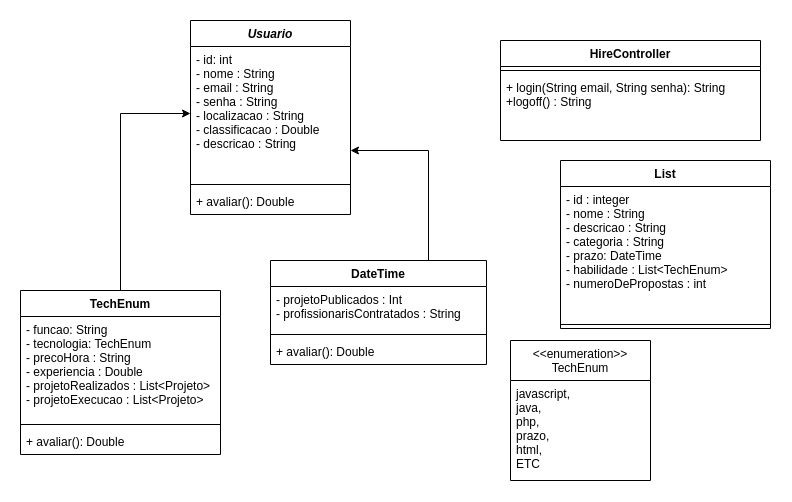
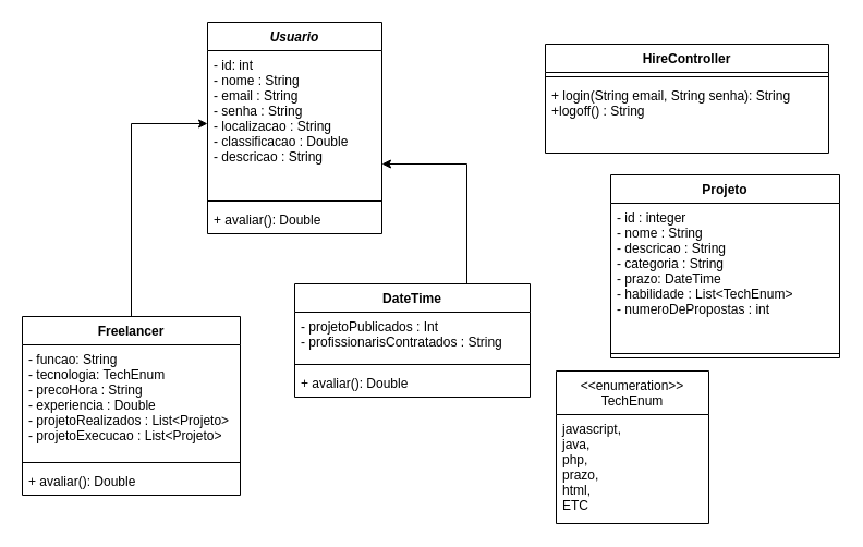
  <mxCell id="0" />
  <mxCell id="1" parent="0" />
  <mxCell id="2" value="Usuario" style="swimlane;fontStyle=3;align=center;verticalAlign=top;childLayout=stackLayout;horizontal=1;startSize=26;horizontalStack=0;resizeParent=1;resizeParentMax=0;resizeLast=0;collapsible=1;marginBottom=0;" parent="1" vertex="1"><mxGeometry x="190" y="20" width="160" height="194" as="geometry" /></mxCell>
  <mxCell id="3" value="- id: int&#10;- nome : String&#10;- email : String&#10;- senha : String&#10;- localizacao : String&#10;- classificacao : Double&#10;- descricao : String" style="text;strokeColor=none;fillColor=none;align=left;verticalAlign=top;spacingLeft=4;spacingRight=4;overflow=hidden;rotatable=0;points=[[0,0.5],[1,0.5]];portConstraint=eastwest;" parent="2" vertex="1"><mxGeometry y="26" width="160" height="134" as="geometry" /></mxCell>
  <mxCell id="4" value="" style="line;strokeWidth=1;fillColor=none;align=left;verticalAlign=middle;spacingTop=-1;spacingLeft=3;spacingRight=3;rotatable=0;labelPosition=right;points=[];portConstraint=eastwest;" parent="2" vertex="1"><mxGeometry y="160" width="160" height="8" as="geometry" /></mxCell>
  <mxCell id="5" value="+ avaliar(): Double" style="text;strokeColor=none;fillColor=none;align=left;verticalAlign=top;spacingLeft=4;spacingRight=4;overflow=hidden;rotatable=0;points=[[0,0.5],[1,0.5]];portConstraint=eastwest;" parent="2" vertex="1"><mxGeometry y="168" width="160" height="26" as="geometry" /></mxCell>
  <mxCell id="6" style="edgeStyle=orthogonalEdgeStyle;rounded=0;orthogonalLoop=1;jettySize=auto;html=1;" parent="1" source="7" target="3" edge="1"><mxGeometry relative="1" as="geometry"><Array as="points"><mxPoint x="428" y="150" /></Array></mxGeometry></mxCell>
  <mxCell id="7" value="DateTime" style="swimlane;fontStyle=1;align=center;verticalAlign=top;childLayout=stackLayout;horizontal=1;startSize=26;horizontalStack=0;resizeParent=1;resizeParentMax=0;resizeLast=0;collapsible=1;marginBottom=0;" parent="1" vertex="1"><mxGeometry x="270" y="260" width="216" height="104" as="geometry" /></mxCell>
  <mxCell id="8" value="- projetoPublicados : Int&#10;- profissionarisContratados : String&#10;&#10;" style="text;strokeColor=none;fillColor=none;align=left;verticalAlign=top;spacingLeft=4;spacingRight=4;overflow=hidden;rotatable=0;points=[[0,0.5],[1,0.5]];portConstraint=eastwest;" parent="7" vertex="1"><mxGeometry y="26" width="216" height="44" as="geometry" /></mxCell>
  <mxCell id="9" value="" style="line;strokeWidth=1;fillColor=none;align=left;verticalAlign=middle;spacingTop=-1;spacingLeft=3;spacingRight=3;rotatable=0;labelPosition=right;points=[];portConstraint=eastwest;" parent="7" vertex="1"><mxGeometry y="70" width="216" height="8" as="geometry" /></mxCell>
  <mxCell id="10" value="+ avaliar(): Double" style="text;strokeColor=none;fillColor=none;align=left;verticalAlign=top;spacingLeft=4;spacingRight=4;overflow=hidden;rotatable=0;points=[[0,0.5],[1,0.5]];portConstraint=eastwest;" parent="7" vertex="1"><mxGeometry y="78" width="216" height="26" as="geometry" /></mxCell>
  <mxCell id="11" style="edgeStyle=orthogonalEdgeStyle;rounded=0;orthogonalLoop=1;jettySize=auto;html=1;" parent="1" source="12" target="3" edge="1"><mxGeometry relative="1" as="geometry" /></mxCell>
- <mxCell id="12" value="TechEnum&#10;" style="swimlane;fontStyle=1;align=center;verticalAlign=top;childLayout=stackLayout;horizontal=1;startSize=26;horizontalStack=0;resizeParent=1;resizeParentMax=0;resizeLast=0;collapsible=1;marginBottom=0;" parent="1" vertex="1"><mxGeometry x="20" y="290" width="200" height="164" as="geometry" /></mxCell>
+ <mxCell id="12" value="Freelancer&#10;" style="swimlane;fontStyle=1;align=center;verticalAlign=top;childLayout=stackLayout;horizontal=1;startSize=26;horizontalStack=0;resizeParent=1;resizeParentMax=0;resizeLast=0;collapsible=1;marginBottom=0;" parent="1" vertex="1"><mxGeometry x="20" y="290" width="200" height="164" as="geometry" /></mxCell>
  <mxCell id="13" value="- funcao: String&#10;- tecnologia: TechEnum&#10;- precoHora : String&#10;- experiencia : Double&#10;- projetoRealizados : List&lt;Projeto&gt;&#10;- projetoExecucao : List&lt;Projeto&gt;" style="text;strokeColor=none;fillColor=none;align=left;verticalAlign=top;spacingLeft=4;spacingRight=4;overflow=hidden;rotatable=0;points=[[0,0.5],[1,0.5]];portConstraint=eastwest;" parent="12" vertex="1"><mxGeometry y="26" width="200" height="104" as="geometry" /></mxCell>
  <mxCell id="14" value="" style="line;strokeWidth=1;fillColor=none;align=left;verticalAlign=middle;spacingTop=-1;spacingLeft=3;spacingRight=3;rotatable=0;labelPosition=right;points=[];portConstraint=eastwest;" parent="12" vertex="1"><mxGeometry y="130" width="200" height="8" as="geometry" /></mxCell>
  <mxCell id="15" value="+ avaliar(): Double" style="text;strokeColor=none;fillColor=none;align=left;verticalAlign=top;spacingLeft=4;spacingRight=4;overflow=hidden;rotatable=0;points=[[0,0.5],[1,0.5]];portConstraint=eastwest;" parent="12" vertex="1"><mxGeometry y="138" width="200" height="26" as="geometry" /></mxCell>
- <mxCell id="16" value="List" style="swimlane;fontStyle=1;align=center;verticalAlign=top;childLayout=stackLayout;horizontal=1;startSize=26;horizontalStack=0;resizeParent=1;resizeParentMax=0;resizeLast=0;collapsible=1;marginBottom=0;" parent="1" vertex="1"><mxGeometry x="560" y="160" width="210" height="168" as="geometry" /></mxCell>
+ <mxCell id="16" value="Projeto" style="swimlane;fontStyle=1;align=center;verticalAlign=top;childLayout=stackLayout;horizontal=1;startSize=26;horizontalStack=0;resizeParent=1;resizeParentMax=0;resizeLast=0;collapsible=1;marginBottom=0;" parent="1" vertex="1"><mxGeometry x="560" y="160" width="210" height="168" as="geometry" /></mxCell>
  <mxCell id="17" value="- id : integer&#10;- nome : String&#10;- descricao : String&#10;- categoria : String&#10;- prazo: DateTime&#10;- habilidade : List&lt;TechEnum&gt;&#10;- numeroDePropostas : int" style="text;strokeColor=none;fillColor=none;align=left;verticalAlign=top;spacingLeft=4;spacingRight=4;overflow=hidden;rotatable=0;points=[[0,0.5],[1,0.5]];portConstraint=eastwest;" parent="16" vertex="1"><mxGeometry y="26" width="210" height="134" as="geometry" /></mxCell>
  <mxCell id="18" value="" style="line;strokeWidth=1;fillColor=none;align=left;verticalAlign=middle;spacingTop=-1;spacingLeft=3;spacingRight=3;rotatable=0;labelPosition=right;points=[];portConstraint=eastwest;" parent="16" vertex="1"><mxGeometry y="160" width="210" height="8" as="geometry" /></mxCell>
  <mxCell id="19" value="&lt;&lt;enumeration&gt;&gt;&#10;TechEnum" style="swimlane;fontStyle=0;childLayout=stackLayout;horizontal=1;startSize=40;fillColor=none;horizontalStack=0;resizeParent=1;resizeParentMax=0;resizeLast=0;collapsible=1;marginBottom=0;" parent="1" vertex="1"><mxGeometry x="510" y="340" width="140" height="140" as="geometry" /></mxCell>
  <mxCell id="20" value="javascript,&#10;java,&#10;php,&#10;prazo,&#10;html,&#10;ETC" style="text;strokeColor=none;fillColor=none;align=left;verticalAlign=top;spacingLeft=4;spacingRight=4;overflow=hidden;rotatable=0;points=[[0,0.5],[1,0.5]];portConstraint=eastwest;" parent="19" vertex="1"><mxGeometry y="40" width="140" height="100" as="geometry" /></mxCell>
  <mxCell id="21" value="HireController" style="swimlane;fontStyle=1;align=center;verticalAlign=top;childLayout=stackLayout;horizontal=1;startSize=26;horizontalStack=0;resizeParent=1;resizeParentMax=0;resizeLast=0;collapsible=1;marginBottom=0;" parent="1" vertex="1"><mxGeometry x="500" y="40" width="260" height="100" as="geometry" /></mxCell>
  <mxCell id="22" value="" style="line;strokeWidth=1;fillColor=none;align=left;verticalAlign=middle;spacingTop=-1;spacingLeft=3;spacingRight=3;rotatable=0;labelPosition=right;points=[];portConstraint=eastwest;" parent="21" vertex="1"><mxGeometry y="26" width="260" height="8" as="geometry" /></mxCell>
  <mxCell id="23" value="+ login(String email, String senha): String&#10;+logoff() : String" style="text;strokeColor=none;fillColor=none;align=left;verticalAlign=top;spacingLeft=4;spacingRight=4;overflow=hidden;rotatable=0;points=[[0,0.5],[1,0.5]];portConstraint=eastwest;" parent="21" vertex="1"><mxGeometry y="34" width="260" height="66" as="geometry" /></mxCell>
